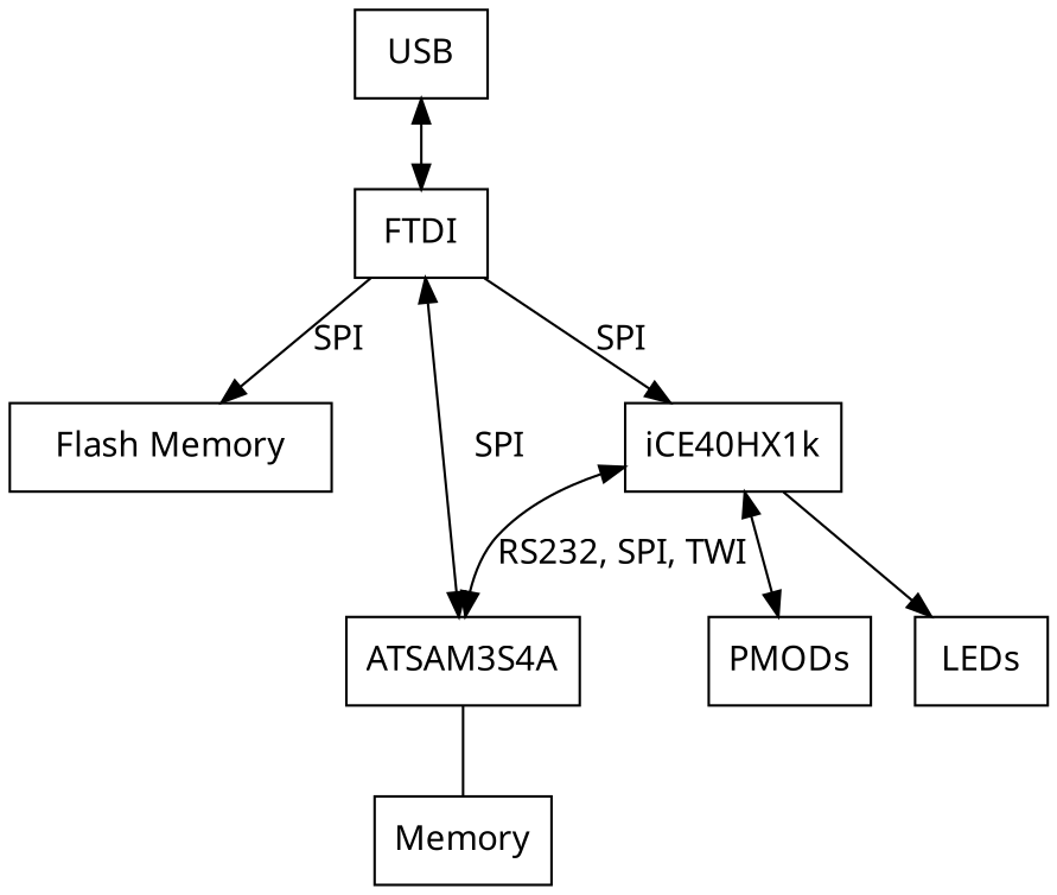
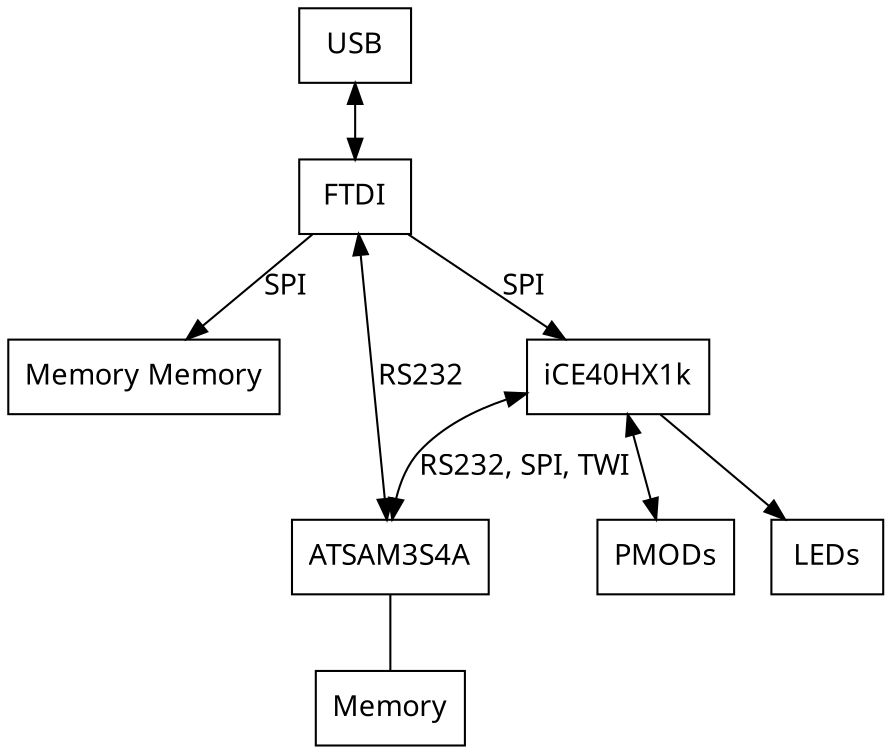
  strict digraph {
    fontname="Noto Sans"
    node [fontname="Noto Sans" shape=box]
    edge [fontname="Noto Sans"]
    n1 [label=FTDI]
    USB
-   n3 [label="Flash Memory"]
+   n3 [label="Memory Memory"]
    n4 [label=ATSAM3S4A]
    n5 [label=iCE40HX1k]
    n6 [label=Memory]
    PMODs
    LEDs
    n1 -> n3 [label=SPI]
-   n1 -> n4 [dir=both label=SPI]
+   n1 -> n4 [dir=both label=RS232]
    n1 -> n5 [label=SPI]
    USB -> n1 [dir=both]
    n4 -> n6 [arrowhead=none]
    n5 -> n4 [dir=both label="RS232, SPI, TWI"]
    n5 -> PMODs [dir=both]
    n5 -> LEDs
  }
